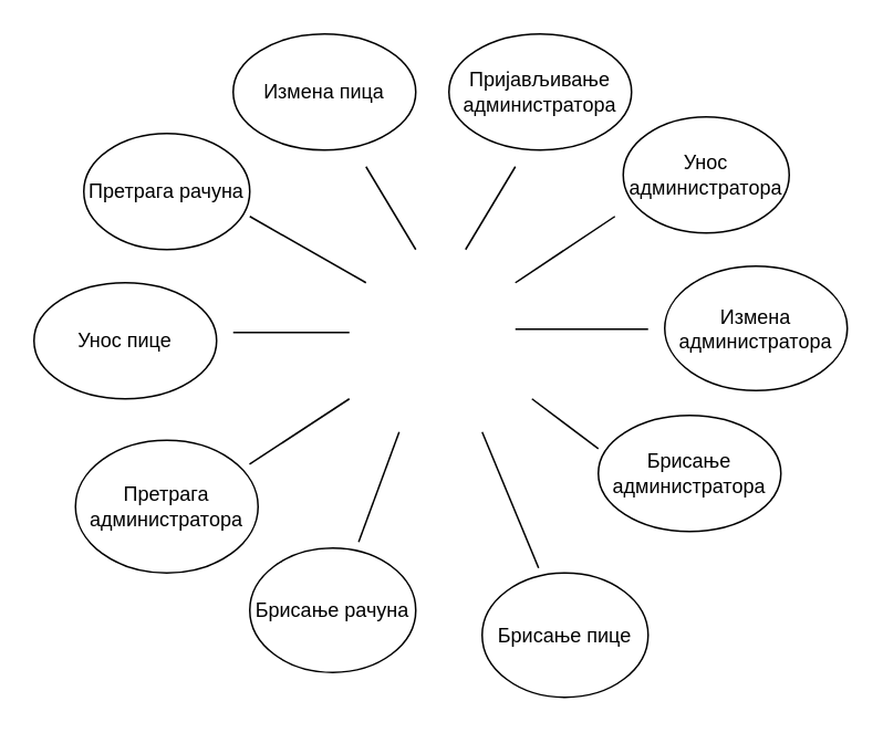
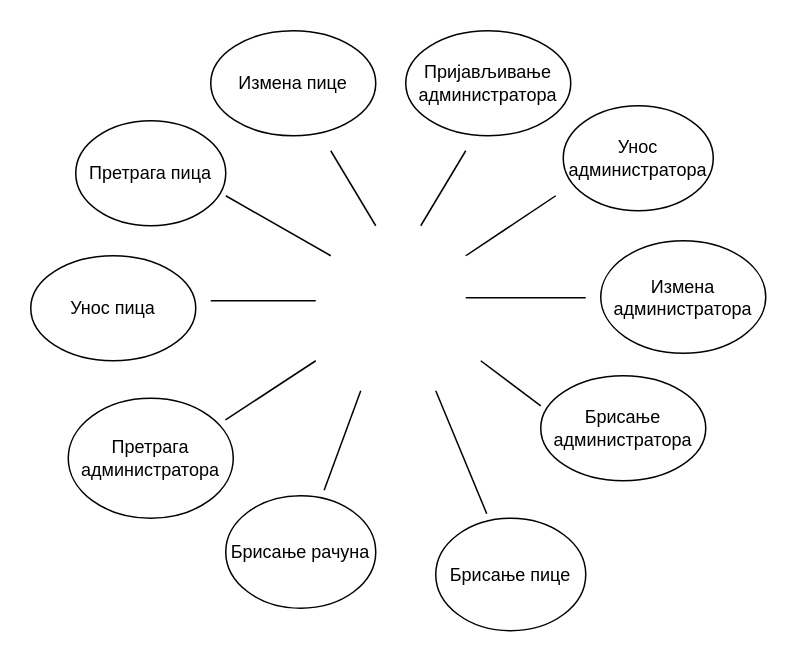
  <mxCell id="0" />
  <mxCell id="1" parent="0" />
- <mxCell id="2" value="Измена пица" style="ellipse;whiteSpace=wrap;html=1;fillColor=none;" parent="1" vertex="1"><mxGeometry x="140" y="20" width="110" height="70" as="geometry" /></mxCell>
- <mxCell id="3" value="Претрага рачуна" style="ellipse;whiteSpace=wrap;html=1;fillColor=none;" parent="1" vertex="1"><mxGeometry x="50" y="80" width="100" height="70" as="geometry" /></mxCell>
+ <mxCell id="2" value="Измена пице" style="ellipse;whiteSpace=wrap;html=1;fillColor=none;" parent="1" vertex="1"><mxGeometry x="140" y="20" width="110" height="70" as="geometry" /></mxCell>
+ <mxCell id="3" value="Претрага пица" style="ellipse;whiteSpace=wrap;html=1;fillColor=none;" parent="1" vertex="1"><mxGeometry x="50" y="80" width="100" height="70" as="geometry" /></mxCell>
  <mxCell id="4" value="Пријављивање администратора" style="ellipse;whiteSpace=wrap;html=1;fillColor=none;" parent="1" vertex="1"><mxGeometry x="270" y="20" width="110" height="70" as="geometry" /></mxCell>
  <mxCell id="5" value="Унос администратора" style="ellipse;whiteSpace=wrap;html=1;fillColor=none;" parent="1" vertex="1"><mxGeometry x="375" y="70" width="100" height="70" as="geometry" /></mxCell>
  <mxCell id="6" value="Измена администратора" style="ellipse;whiteSpace=wrap;html=1;fillColor=none;" parent="1" vertex="1"><mxGeometry x="400" y="160" width="110" height="75" as="geometry" /></mxCell>
  <mxCell id="7" value="Брисање администратора" style="ellipse;whiteSpace=wrap;html=1;fillColor=none;" parent="1" vertex="1"><mxGeometry x="360" y="250" width="110" height="70" as="geometry" /></mxCell>
- <mxCell id="8" value="Унос пице" style="ellipse;whiteSpace=wrap;html=1;fillColor=none;" parent="1" vertex="1"><mxGeometry x="20" y="170" width="110" height="70" as="geometry" /></mxCell>
+ <mxCell id="8" value="Унос пица" style="ellipse;whiteSpace=wrap;html=1;fillColor=none;" parent="1" vertex="1"><mxGeometry x="20" y="170" width="110" height="70" as="geometry" /></mxCell>
  <mxCell id="9" value="Претрага администратора" style="ellipse;whiteSpace=wrap;html=1;fillColor=none;" parent="1" vertex="1"><mxGeometry x="45" y="265" width="110" height="80" as="geometry" /></mxCell>
  <mxCell id="10" value="Брисање пице" style="ellipse;whiteSpace=wrap;html=1;fillColor=none;" parent="1" vertex="1"><mxGeometry x="290" y="345" width="100" height="75" as="geometry" /></mxCell>
  <mxCell id="11" value="Брисање рачуна" style="ellipse;whiteSpace=wrap;html=1;fillColor=none;" parent="1" vertex="1"><mxGeometry x="150" y="330" width="100" height="75" as="geometry" /></mxCell>
  <mxCell id="12" value="" style="endArrow=none;html=1;rounded=0;" parent="1" edge="1"><mxGeometry width="50" height="50" relative="1" as="geometry"><mxPoint x="280" y="150" as="sourcePoint" /><mxPoint x="310" y="100" as="targetPoint" /><Array as="points" /></mxGeometry></mxCell>
  <mxCell id="13" value="" style="endArrow=none;html=1;rounded=0;" parent="1" edge="1"><mxGeometry width="50" height="50" relative="1" as="geometry"><mxPoint x="250" y="150" as="sourcePoint" /><mxPoint x="220" y="100" as="targetPoint" /><Array as="points" /></mxGeometry></mxCell>
  <mxCell id="14" value="" style="endArrow=none;html=1;rounded=0;" parent="1" edge="1"><mxGeometry width="50" height="50" relative="1" as="geometry"><mxPoint x="310" y="170" as="sourcePoint" /><mxPoint x="370" y="130" as="targetPoint" /><Array as="points" /></mxGeometry></mxCell>
  <mxCell id="15" value="" style="endArrow=none;html=1;rounded=0;entryX=0.34;entryY=-0.04;entryDx=0;entryDy=0;entryPerimeter=0;" parent="1" target="10" edge="1"><mxGeometry width="50" height="50" relative="1" as="geometry"><mxPoint x="290" y="260" as="sourcePoint" /><mxPoint x="320" y="320" as="targetPoint" /><Array as="points" /></mxGeometry></mxCell>
  <mxCell id="16" value="" style="endArrow=none;html=1;rounded=0;" parent="1" edge="1"><mxGeometry width="50" height="50" relative="1" as="geometry"><mxPoint x="210" y="200" as="sourcePoint" /><mxPoint x="140" y="200" as="targetPoint" /><Array as="points" /></mxGeometry></mxCell>
  <mxCell id="17" value="" style="endArrow=none;html=1;rounded=0;" parent="1" edge="1"><mxGeometry width="50" height="50" relative="1" as="geometry"><mxPoint x="220" y="170" as="sourcePoint" /><mxPoint x="150" y="130" as="targetPoint" /><Array as="points" /></mxGeometry></mxCell>
  <mxCell id="18" value="" style="endArrow=none;html=1;rounded=0;exitX=0.656;exitY=-0.048;exitDx=0;exitDy=0;exitPerimeter=0;" parent="1" source="11" edge="1"><mxGeometry width="50" height="50" relative="1" as="geometry"><mxPoint x="220" y="320" as="sourcePoint" /><mxPoint x="240" y="260" as="targetPoint" /><Array as="points" /></mxGeometry></mxCell>
  <mxCell id="19" value="" style="endArrow=none;html=1;rounded=0;exitX=0.953;exitY=0.181;exitDx=0;exitDy=0;exitPerimeter=0;" parent="1" source="9" edge="1"><mxGeometry width="50" height="50" relative="1" as="geometry"><mxPoint x="175" y="290" as="sourcePoint" /><mxPoint x="210" y="240" as="targetPoint" /><Array as="points" /></mxGeometry></mxCell>
  <mxCell id="20" value="" style="endArrow=none;html=1;rounded=0;exitX=0;exitY=0.286;exitDx=0;exitDy=0;exitPerimeter=0;" parent="1" source="7" edge="1"><mxGeometry width="50" height="50" relative="1" as="geometry"><mxPoint x="340" y="290" as="sourcePoint" /><mxPoint x="320" y="240" as="targetPoint" /><Array as="points" /></mxGeometry></mxCell>
  <mxCell id="21" value="" style="endArrow=none;html=1;rounded=0;" parent="1" edge="1"><mxGeometry width="50" height="50" relative="1" as="geometry"><mxPoint x="310" y="198" as="sourcePoint" /><mxPoint x="390" y="198" as="targetPoint" /><Array as="points" /></mxGeometry></mxCell>
